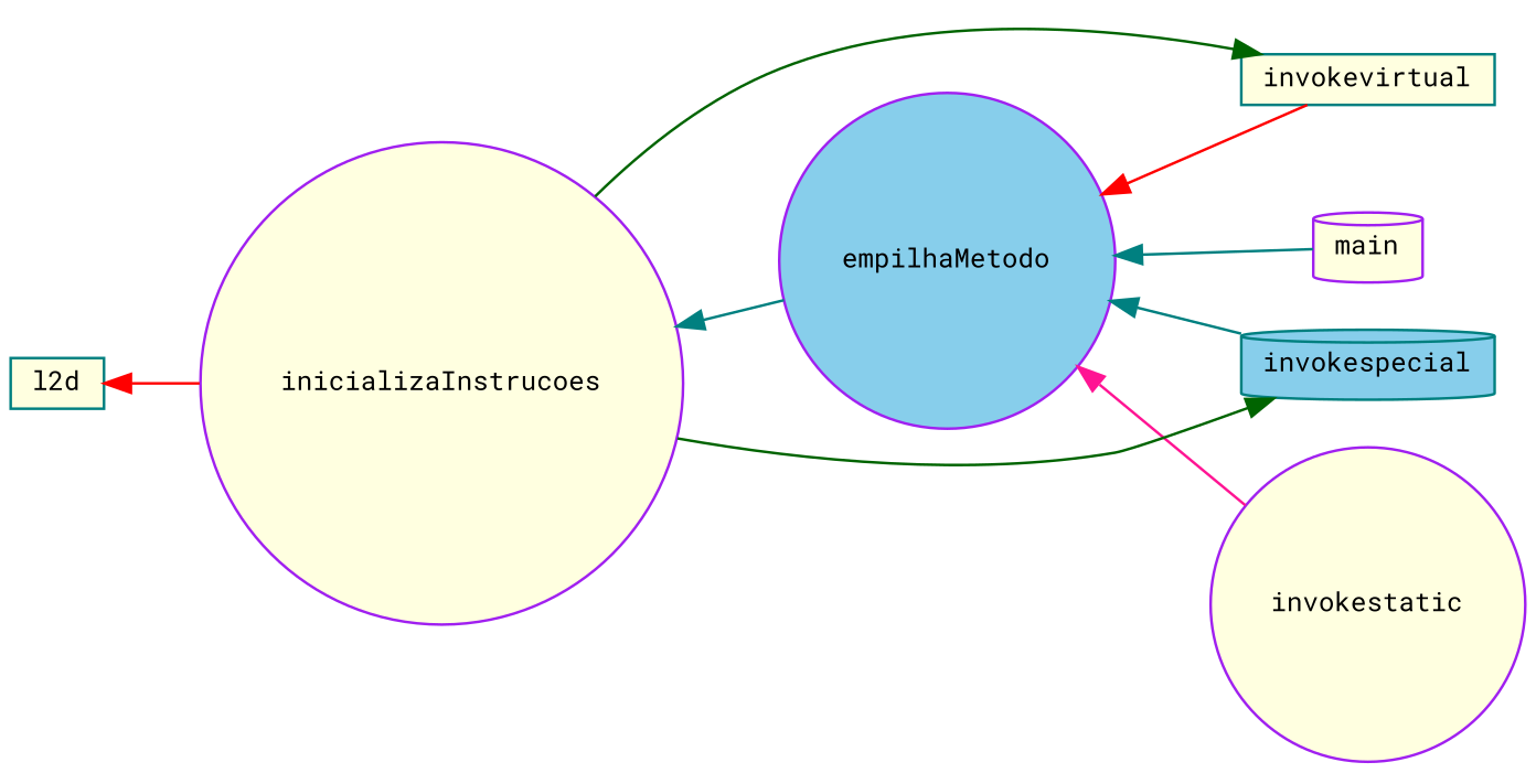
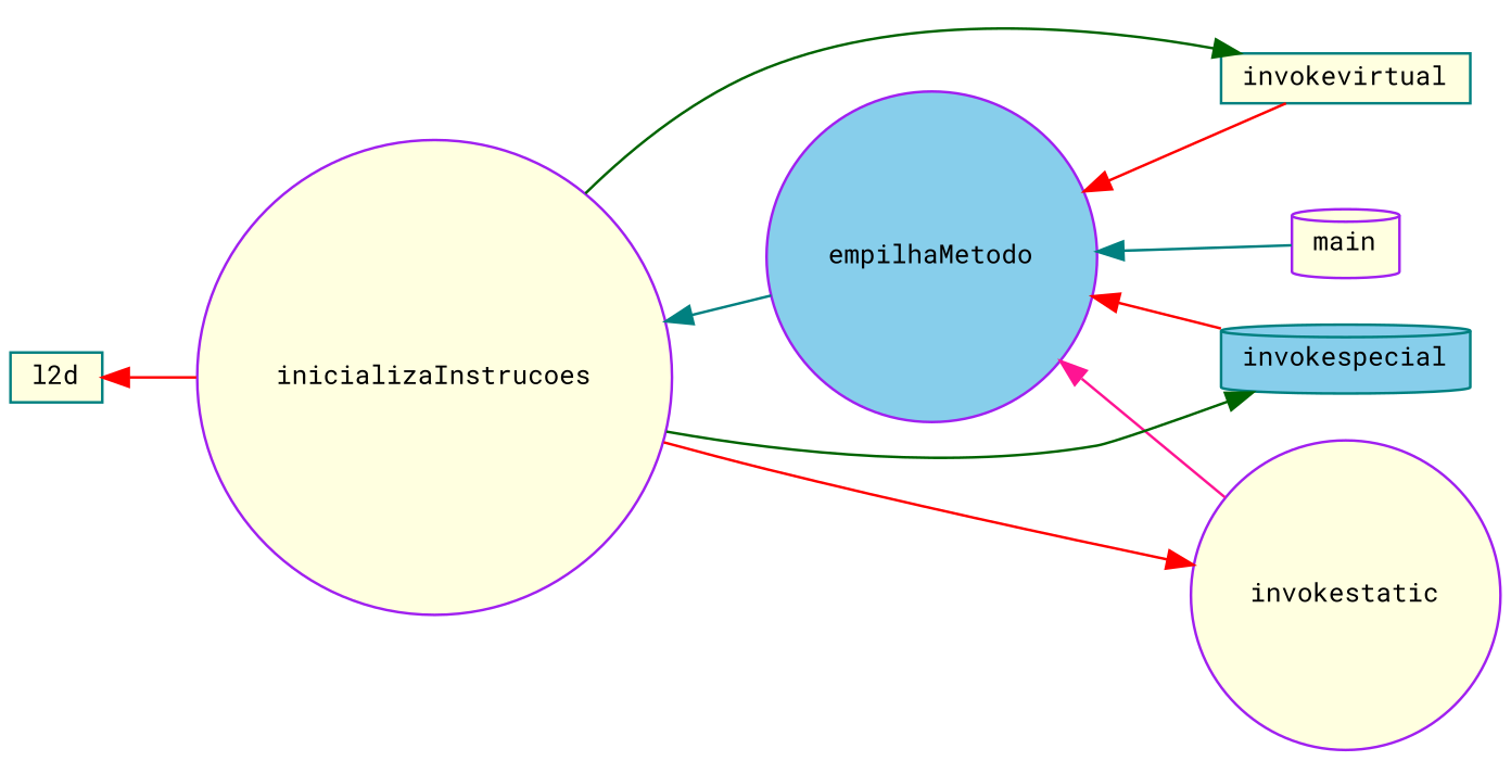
  digraph {
    fontname="Roboto Mono"
    rankdir=LR
    node [color=purple fillcolor=lightyellow fontname="Roboto Mono" fontsize=10 shape=circle style=filled]
    edge [color=red dir=back fontname="Roboto Mono" fontsize=10 labelfontname=Helvetica labelfontsize=10 style=solid]
    n1 [color=teal fontcolor=black height=0.2 label=l2d shape=box width=0.4]
    n2 [height=0.2 label=inicializaInstrucoes width=0.4]
    n3 [fillcolor=skyblue height=0.2 label=empilhaMetodo width=0.4]
    n4 [color=teal height=0.2 label=invokevirtual shape=box width=0.4]
    n5 [color=teal fillcolor=skyblue height=0.2 label=invokespecial shape=cylinder width=0.4]
    n6 [height=0.2 label=invokestatic width=0.4]
    n7 [height=0.2 label=main shape=cylinder width=0.4]
    n1 -> n2
    n2 -> n3 [color=teal]
    n3 -> n4
-   n3 -> n5 [color=teal]
+   n3 -> n5
    n3 -> n6 [color=deeppink]
    n3 -> n7 [color=teal]
    n4 -> n2 [color=darkgreen]
    n5 -> n2 [color=darkgreen]
+   n6 -> n2
  }
